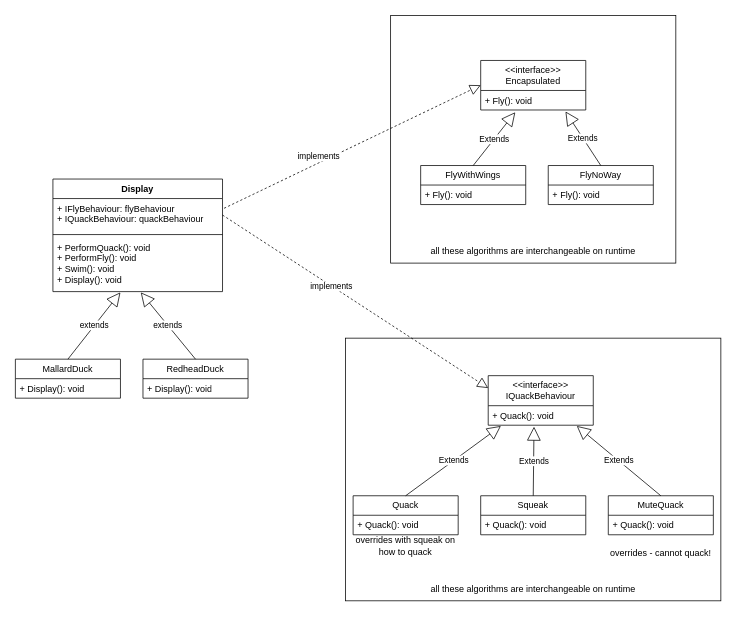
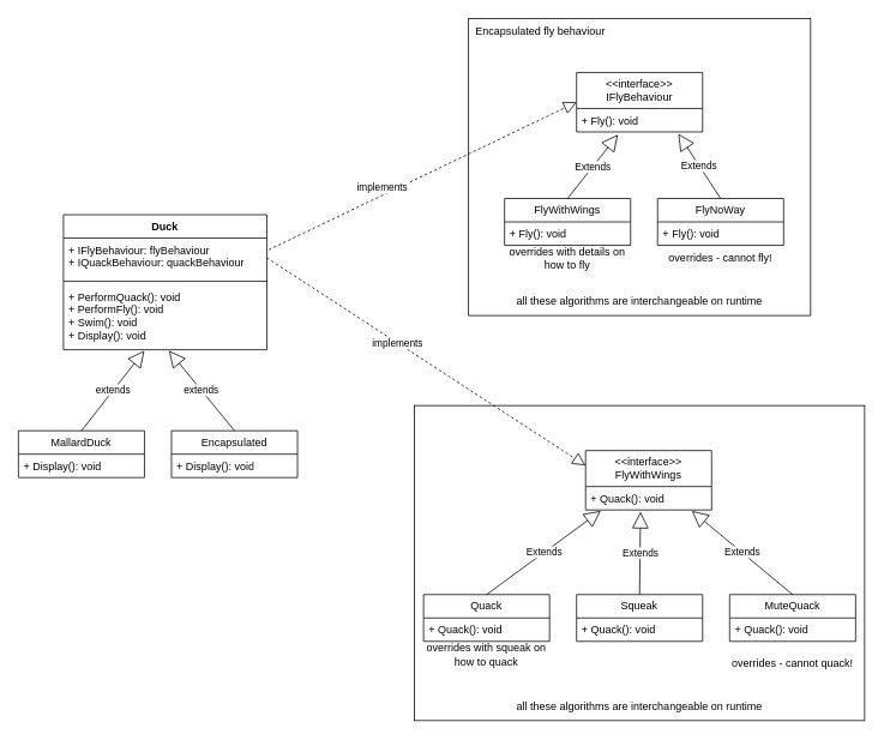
  <mxCell id="0" />
  <mxCell id="1" parent="0" />
  <mxCell id="2" value="" style="rounded=0;whiteSpace=wrap;html=1;" vertex="1" parent="1"><mxGeometry x="460" y="450" width="500" height="350" as="geometry" /></mxCell>
  <mxCell id="3" value="" style="rounded=0;whiteSpace=wrap;html=1;" vertex="1" parent="1"><mxGeometry x="520" y="20" width="380" height="330" as="geometry" /></mxCell>
- <mxCell id="4" value="Display" style="swimlane;fontStyle=1;align=center;verticalAlign=top;childLayout=stackLayout;horizontal=1;startSize=26;horizontalStack=0;resizeParent=1;resizeParentMax=0;resizeLast=0;collapsible=1;marginBottom=0;whiteSpace=wrap;html=1;" vertex="1" parent="1"><mxGeometry x="70" y="238" width="226" height="150" as="geometry" /></mxCell>
+ <mxCell id="4" value="Duck" style="swimlane;fontStyle=1;align=center;verticalAlign=top;childLayout=stackLayout;horizontal=1;startSize=26;horizontalStack=0;resizeParent=1;resizeParentMax=0;resizeLast=0;collapsible=1;marginBottom=0;whiteSpace=wrap;html=1;" vertex="1" parent="1"><mxGeometry x="70" y="238" width="226" height="150" as="geometry" /></mxCell>
  <mxCell id="5" value="+ IFlyBehaviour: flyBehaviour&lt;div&gt;+ IQuackBehaviour: quackBehaviour&lt;/div&gt;" style="text;strokeColor=none;fillColor=none;align=left;verticalAlign=top;spacingLeft=4;spacingRight=4;overflow=hidden;rotatable=0;points=[[0,0.5],[1,0.5]];portConstraint=eastwest;whiteSpace=wrap;html=1;" vertex="1" parent="4"><mxGeometry y="26" width="226" height="44" as="geometry" /></mxCell>
  <mxCell id="6" value="" style="line;strokeWidth=1;fillColor=none;align=left;verticalAlign=middle;spacingTop=-1;spacingLeft=3;spacingRight=3;rotatable=0;labelPosition=right;points=[];portConstraint=eastwest;strokeColor=inherit;" vertex="1" parent="4"><mxGeometry y="70" width="226" height="8" as="geometry" /></mxCell>
  <mxCell id="7" value="+ PerformQuack(): void&lt;div&gt;+ PerformFly(): void&lt;/div&gt;&lt;div&gt;+ Swim(): void&lt;/div&gt;&lt;div&gt;+ Display(): void&lt;/div&gt;" style="text;strokeColor=none;fillColor=none;align=left;verticalAlign=top;spacingLeft=4;spacingRight=4;overflow=hidden;rotatable=0;points=[[0,0.5],[1,0.5]];portConstraint=eastwest;whiteSpace=wrap;html=1;" vertex="1" parent="4"><mxGeometry y="78" width="226" height="72" as="geometry" /></mxCell>
  <mxCell id="8" value="MallardDuck" style="swimlane;fontStyle=0;childLayout=stackLayout;horizontal=1;startSize=26;fillColor=none;horizontalStack=0;resizeParent=1;resizeParentMax=0;resizeLast=0;collapsible=1;marginBottom=0;whiteSpace=wrap;html=1;" vertex="1" parent="1"><mxGeometry x="20" y="478" width="140" height="52" as="geometry" /></mxCell>
  <mxCell id="9" value="+ Display(): void" style="text;strokeColor=none;fillColor=none;align=left;verticalAlign=top;spacingLeft=4;spacingRight=4;overflow=hidden;rotatable=0;points=[[0,0.5],[1,0.5]];portConstraint=eastwest;whiteSpace=wrap;html=1;" vertex="1" parent="8"><mxGeometry y="26" width="140" height="26" as="geometry" /></mxCell>
- <mxCell id="10" value="RedheadDuck" style="swimlane;fontStyle=0;childLayout=stackLayout;horizontal=1;startSize=26;fillColor=none;horizontalStack=0;resizeParent=1;resizeParentMax=0;resizeLast=0;collapsible=1;marginBottom=0;whiteSpace=wrap;html=1;" vertex="1" parent="1"><mxGeometry x="190" y="478" width="140" height="52" as="geometry" /></mxCell>
+ <mxCell id="10" value="Encapsulated" style="swimlane;fontStyle=0;childLayout=stackLayout;horizontal=1;startSize=26;fillColor=none;horizontalStack=0;resizeParent=1;resizeParentMax=0;resizeLast=0;collapsible=1;marginBottom=0;whiteSpace=wrap;html=1;" vertex="1" parent="1"><mxGeometry x="190" y="478" width="140" height="52" as="geometry" /></mxCell>
  <mxCell id="11" value="+ Display(): void" style="text;strokeColor=none;fillColor=none;align=left;verticalAlign=top;spacingLeft=4;spacingRight=4;overflow=hidden;rotatable=0;points=[[0,0.5],[1,0.5]];portConstraint=eastwest;whiteSpace=wrap;html=1;" vertex="1" parent="10"><mxGeometry y="26" width="140" height="26" as="geometry" /></mxCell>
  <mxCell id="12" value="extends" style="endArrow=block;endSize=16;endFill=0;html=1;rounded=0;exitX=0.5;exitY=0;exitDx=0;exitDy=0;entryX=0.398;entryY=1.014;entryDx=0;entryDy=0;entryPerimeter=0;" edge="1" parent="1" source="8" target="7"><mxGeometry width="160" relative="1" as="geometry"><mxPoint x="130" y="578" as="sourcePoint" /><mxPoint x="290" y="578" as="targetPoint" /></mxGeometry></mxCell>
  <mxCell id="13" value="extends" style="endArrow=block;endSize=16;endFill=0;html=1;rounded=0;exitX=0.5;exitY=0;exitDx=0;exitDy=0;entryX=0.518;entryY=1.014;entryDx=0;entryDy=0;entryPerimeter=0;" edge="1" parent="1" source="10" target="7"><mxGeometry width="160" relative="1" as="geometry"><mxPoint x="80" y="488" as="sourcePoint" /><mxPoint x="165" y="422" as="targetPoint" /></mxGeometry></mxCell>
- <mxCell id="14" value="&amp;lt;&amp;lt;interface&amp;gt;&amp;gt;&lt;div&gt;Encapsulated&lt;/div&gt;" style="swimlane;fontStyle=0;childLayout=stackLayout;horizontal=1;startSize=40;fillColor=none;horizontalStack=0;resizeParent=1;resizeParentMax=0;resizeLast=0;collapsible=1;marginBottom=0;whiteSpace=wrap;html=1;" vertex="1" parent="1"><mxGeometry x="640" y="80" width="140" height="66" as="geometry" /></mxCell>
+ <mxCell id="14" value="&amp;lt;&amp;lt;interface&amp;gt;&amp;gt;&lt;div&gt;IFlyBehaviour&lt;/div&gt;" style="swimlane;fontStyle=0;childLayout=stackLayout;horizontal=1;startSize=40;fillColor=none;horizontalStack=0;resizeParent=1;resizeParentMax=0;resizeLast=0;collapsible=1;marginBottom=0;whiteSpace=wrap;html=1;" vertex="1" parent="1"><mxGeometry x="640" y="80" width="140" height="66" as="geometry" /></mxCell>
  <mxCell id="15" value="+ Fly(): void" style="text;strokeColor=none;fillColor=none;align=left;verticalAlign=top;spacingLeft=4;spacingRight=4;overflow=hidden;rotatable=0;points=[[0,0.5],[1,0.5]];portConstraint=eastwest;whiteSpace=wrap;html=1;" vertex="1" parent="14"><mxGeometry y="40" width="140" height="26" as="geometry" /></mxCell>
- <mxCell id="16" value="&amp;lt;&amp;lt;interface&amp;gt;&amp;gt;&lt;div&gt;IQuackBehaviour&lt;/div&gt;" style="swimlane;fontStyle=0;childLayout=stackLayout;horizontal=1;startSize=40;fillColor=none;horizontalStack=0;resizeParent=1;resizeParentMax=0;resizeLast=0;collapsible=1;marginBottom=0;whiteSpace=wrap;html=1;" vertex="1" parent="1"><mxGeometry x="650" y="500" width="140" height="66" as="geometry" /></mxCell>
+ <mxCell id="16" value="&amp;lt;&amp;lt;interface&amp;gt;&amp;gt;&lt;div&gt;FlyWithWings&lt;/div&gt;" style="swimlane;fontStyle=0;childLayout=stackLayout;horizontal=1;startSize=40;fillColor=none;horizontalStack=0;resizeParent=1;resizeParentMax=0;resizeLast=0;collapsible=1;marginBottom=0;whiteSpace=wrap;html=1;" vertex="1" parent="1"><mxGeometry x="650" y="500" width="140" height="66" as="geometry" /></mxCell>
  <mxCell id="17" value="+ Quack(): void" style="text;strokeColor=none;fillColor=none;align=left;verticalAlign=top;spacingLeft=4;spacingRight=4;overflow=hidden;rotatable=0;points=[[0,0.5],[1,0.5]];portConstraint=eastwest;whiteSpace=wrap;html=1;" vertex="1" parent="16"><mxGeometry y="40" width="140" height="26" as="geometry" /></mxCell>
  <mxCell id="18" value="FlyWithWings" style="swimlane;fontStyle=0;childLayout=stackLayout;horizontal=1;startSize=26;fillColor=none;horizontalStack=0;resizeParent=1;resizeParentMax=0;resizeLast=0;collapsible=1;marginBottom=0;whiteSpace=wrap;html=1;" vertex="1" parent="1"><mxGeometry x="560" y="220" width="140" height="52" as="geometry" /></mxCell>
  <mxCell id="19" value="+ Fly(): void" style="text;strokeColor=none;fillColor=none;align=left;verticalAlign=top;spacingLeft=4;spacingRight=4;overflow=hidden;rotatable=0;points=[[0,0.5],[1,0.5]];portConstraint=eastwest;whiteSpace=wrap;html=1;" vertex="1" parent="18"><mxGeometry y="26" width="140" height="26" as="geometry" /></mxCell>
  <mxCell id="20" value="FlyNoWay" style="swimlane;fontStyle=0;childLayout=stackLayout;horizontal=1;startSize=26;fillColor=none;horizontalStack=0;resizeParent=1;resizeParentMax=0;resizeLast=0;collapsible=1;marginBottom=0;whiteSpace=wrap;html=1;" vertex="1" parent="1"><mxGeometry x="730" y="220" width="140" height="52" as="geometry" /></mxCell>
  <mxCell id="21" value="+ Fly(): void" style="text;strokeColor=none;fillColor=none;align=left;verticalAlign=top;spacingLeft=4;spacingRight=4;overflow=hidden;rotatable=0;points=[[0,0.5],[1,0.5]];portConstraint=eastwest;whiteSpace=wrap;html=1;" vertex="1" parent="20"><mxGeometry y="26" width="140" height="26" as="geometry" /></mxCell>
+ <mxCell id="22" value="overrides - cannot fly!" style="text;html=1;align=center;verticalAlign=middle;whiteSpace=wrap;rounded=0;" vertex="1" parent="1"><mxGeometry x="740" y="272" width="120" height="30" as="geometry" /></mxCell>
+ <mxCell id="23" value="overrides with details on how to fly" style="text;html=1;align=center;verticalAlign=middle;whiteSpace=wrap;rounded=0;" vertex="1" parent="1"><mxGeometry x="560" y="272" width="140" height="30" as="geometry" /></mxCell>
  <mxCell id="24" value="Extends" style="endArrow=block;endSize=16;endFill=0;html=1;rounded=0;exitX=0.5;exitY=0;exitDx=0;exitDy=0;entryX=0.807;entryY=1.077;entryDx=0;entryDy=0;entryPerimeter=0;" edge="1" parent="1" source="20" target="15"><mxGeometry width="160" relative="1" as="geometry"><mxPoint x="939" y="189" as="sourcePoint" /><mxPoint x="860" y="100" as="targetPoint" /></mxGeometry></mxCell>
  <mxCell id="25" value="Extends" style="endArrow=block;endSize=16;endFill=0;html=1;rounded=0;exitX=0.5;exitY=0;exitDx=0;exitDy=0;entryX=0.329;entryY=1.115;entryDx=0;entryDy=0;entryPerimeter=0;" edge="1" parent="1" source="18" target="15"><mxGeometry width="160" relative="1" as="geometry"><mxPoint x="486" y="370" as="sourcePoint" /><mxPoint x="407" y="281" as="targetPoint" /></mxGeometry></mxCell>
  <mxCell id="26" value="" style="endArrow=block;dashed=1;endFill=0;endSize=12;html=1;rounded=0;exitX=1.009;exitY=0.295;exitDx=0;exitDy=0;exitPerimeter=0;entryX=0;entryY=0.5;entryDx=0;entryDy=0;" edge="1" parent="1" source="5" target="14"><mxGeometry width="160" relative="1" as="geometry"><mxPoint x="430" y="250" as="sourcePoint" /><mxPoint x="590" y="250" as="targetPoint" /></mxGeometry></mxCell>
  <mxCell id="27" value="implements" style="edgeLabel;html=1;align=center;verticalAlign=middle;resizable=0;points=[];" vertex="1" connectable="0" parent="26"><mxGeometry x="-0.112" y="3" relative="1" as="geometry"><mxPoint x="-25" y="6" as="offset" /></mxGeometry></mxCell>
+ <mxCell id="28" value="Encapsulated fly behaviour" style="text;html=1;align=center;verticalAlign=middle;whiteSpace=wrap;rounded=0;" vertex="1" parent="1"><mxGeometry x="520" y="20" width="160" height="30" as="geometry" /></mxCell>
  <mxCell id="29" value="Quack" style="swimlane;fontStyle=0;childLayout=stackLayout;horizontal=1;startSize=26;fillColor=none;horizontalStack=0;resizeParent=1;resizeParentMax=0;resizeLast=0;collapsible=1;marginBottom=0;whiteSpace=wrap;html=1;" vertex="1" parent="1"><mxGeometry x="470" y="660" width="140" height="52" as="geometry" /></mxCell>
  <mxCell id="30" value="+ Quack(): void" style="text;strokeColor=none;fillColor=none;align=left;verticalAlign=top;spacingLeft=4;spacingRight=4;overflow=hidden;rotatable=0;points=[[0,0.5],[1,0.5]];portConstraint=eastwest;whiteSpace=wrap;html=1;" vertex="1" parent="29"><mxGeometry y="26" width="140" height="26" as="geometry" /></mxCell>
  <mxCell id="31" value="overrides with squeak on how to quack" style="text;html=1;align=center;verticalAlign=middle;whiteSpace=wrap;rounded=0;" vertex="1" parent="1"><mxGeometry x="470" y="712" width="140" height="30" as="geometry" /></mxCell>
  <mxCell id="32" value="Squeak" style="swimlane;fontStyle=0;childLayout=stackLayout;horizontal=1;startSize=26;fillColor=none;horizontalStack=0;resizeParent=1;resizeParentMax=0;resizeLast=0;collapsible=1;marginBottom=0;whiteSpace=wrap;html=1;" vertex="1" parent="1"><mxGeometry x="640" y="660" width="140" height="52" as="geometry" /></mxCell>
  <mxCell id="33" value="+ Quack(): void" style="text;strokeColor=none;fillColor=none;align=left;verticalAlign=top;spacingLeft=4;spacingRight=4;overflow=hidden;rotatable=0;points=[[0,0.5],[1,0.5]];portConstraint=eastwest;whiteSpace=wrap;html=1;" vertex="1" parent="32"><mxGeometry y="26" width="140" height="26" as="geometry" /></mxCell>
  <mxCell id="34" value="MuteQuack" style="swimlane;fontStyle=0;childLayout=stackLayout;horizontal=1;startSize=26;fillColor=none;horizontalStack=0;resizeParent=1;resizeParentMax=0;resizeLast=0;collapsible=1;marginBottom=0;whiteSpace=wrap;html=1;" vertex="1" parent="1"><mxGeometry x="810" y="660" width="140" height="52" as="geometry" /></mxCell>
  <mxCell id="35" value="+ Quack(): void" style="text;strokeColor=none;fillColor=none;align=left;verticalAlign=top;spacingLeft=4;spacingRight=4;overflow=hidden;rotatable=0;points=[[0,0.5],[1,0.5]];portConstraint=eastwest;whiteSpace=wrap;html=1;" vertex="1" parent="34"><mxGeometry y="26" width="140" height="26" as="geometry" /></mxCell>
  <mxCell id="36" value="overrides - cannot quack!" style="text;html=1;align=center;verticalAlign=middle;whiteSpace=wrap;rounded=0;" vertex="1" parent="1"><mxGeometry x="810" y="722" width="140" height="30" as="geometry" /></mxCell>
  <mxCell id="37" value="Extends" style="endArrow=block;endSize=16;endFill=0;html=1;rounded=0;entryX=0.121;entryY=1.038;entryDx=0;entryDy=0;entryPerimeter=0;exitX=0.5;exitY=0;exitDx=0;exitDy=0;" edge="1" parent="1" source="29" target="17"><mxGeometry width="160" relative="1" as="geometry"><mxPoint x="330" y="630" as="sourcePoint" /><mxPoint x="490" y="630" as="targetPoint" /></mxGeometry></mxCell>
  <mxCell id="38" value="Extends" style="endArrow=block;endSize=16;endFill=0;html=1;rounded=0;exitX=0.5;exitY=0;exitDx=0;exitDy=0;entryX=0.436;entryY=1.077;entryDx=0;entryDy=0;entryPerimeter=0;" edge="1" parent="1" source="32" target="17"><mxGeometry width="160" relative="1" as="geometry"><mxPoint x="760" y="610" as="sourcePoint" /><mxPoint x="920" y="610" as="targetPoint" /></mxGeometry></mxCell>
  <mxCell id="39" value="Extends" style="endArrow=block;endSize=16;endFill=0;html=1;rounded=0;exitX=0.5;exitY=0;exitDx=0;exitDy=0;entryX=0.843;entryY=1.038;entryDx=0;entryDy=0;entryPerimeter=0;" edge="1" parent="1" source="34" target="17"><mxGeometry width="160" relative="1" as="geometry"><mxPoint x="890" y="580" as="sourcePoint" /><mxPoint x="760" y="560" as="targetPoint" /></mxGeometry></mxCell>
  <mxCell id="40" value="" style="endArrow=block;dashed=1;endFill=0;endSize=12;html=1;rounded=0;exitX=1;exitY=0.5;exitDx=0;exitDy=0;entryX=0;entryY=0.25;entryDx=0;entryDy=0;" edge="1" parent="1" source="5" target="16"><mxGeometry width="160" relative="1" as="geometry"><mxPoint x="490" y="390" as="sourcePoint" /><mxPoint x="650" y="390" as="targetPoint" /></mxGeometry></mxCell>
  <mxCell id="41" value="implements" style="edgeLabel;html=1;align=center;verticalAlign=middle;resizable=0;points=[];" vertex="1" connectable="0" parent="40"><mxGeometry x="-0.183" relative="1" as="geometry"><mxPoint as="offset" /></mxGeometry></mxCell>
  <mxCell id="42" value="all these algorithms are interchangeable on runtime" style="text;html=1;align=center;verticalAlign=middle;whiteSpace=wrap;rounded=0;" vertex="1" parent="1"><mxGeometry x="460" y="770" width="500" height="30" as="geometry" /></mxCell>
  <mxCell id="43" value="all these algorithms are interchangeable on runtime" style="text;html=1;align=center;verticalAlign=middle;whiteSpace=wrap;rounded=0;" vertex="1" parent="1"><mxGeometry x="520" y="320" width="380" height="30" as="geometry" /></mxCell>
